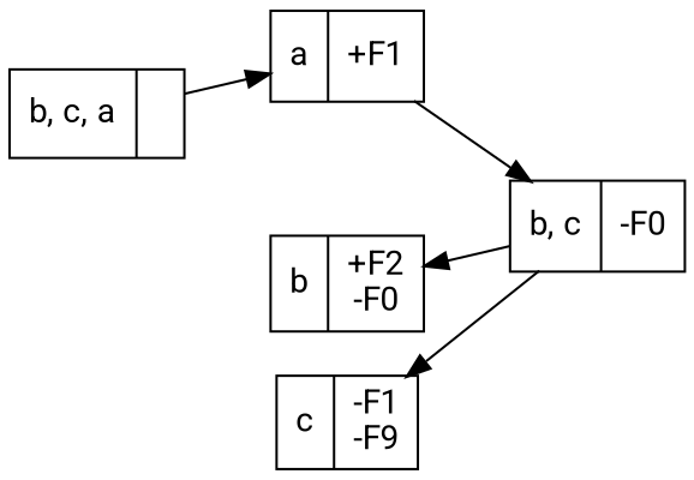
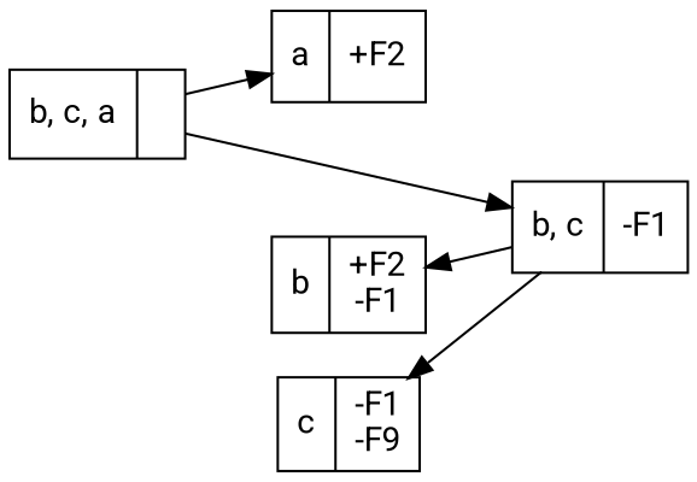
  digraph {
    fontname=Roboto
    rankdir=LR
    node [fontname=Roboto shape=record]
    edge [fontname=Roboto]
-   n1 [label="{<segs> a |<feats> +F1 }"]
-   n2 [label="{<segs> b |<feats> +F2\n-F0 }"]
+   n1 [label="{<segs> a |<feats> +F2 }"]
+   n2 [label="{<segs> b |<feats> +F2\n-F1 }"]
    n3 [label="{<segs> c |<feats> -F1\n-F9 }"]
    n4 [label="{<segs> b, c, a |<feats>  }"]
-   n5 [label="{<segs> b, c |<feats> -F0 }"]
+   n5 [label="{<segs> b, c |<feats> -F1 }"]
    subgraph sub_1 {
      rank=same
      n1
      n2
      n3
    }
    n4 -> n1
-   n1 -> n5
+   n4 -> n5
    n5 -> n2
    n5 -> n3
  }
